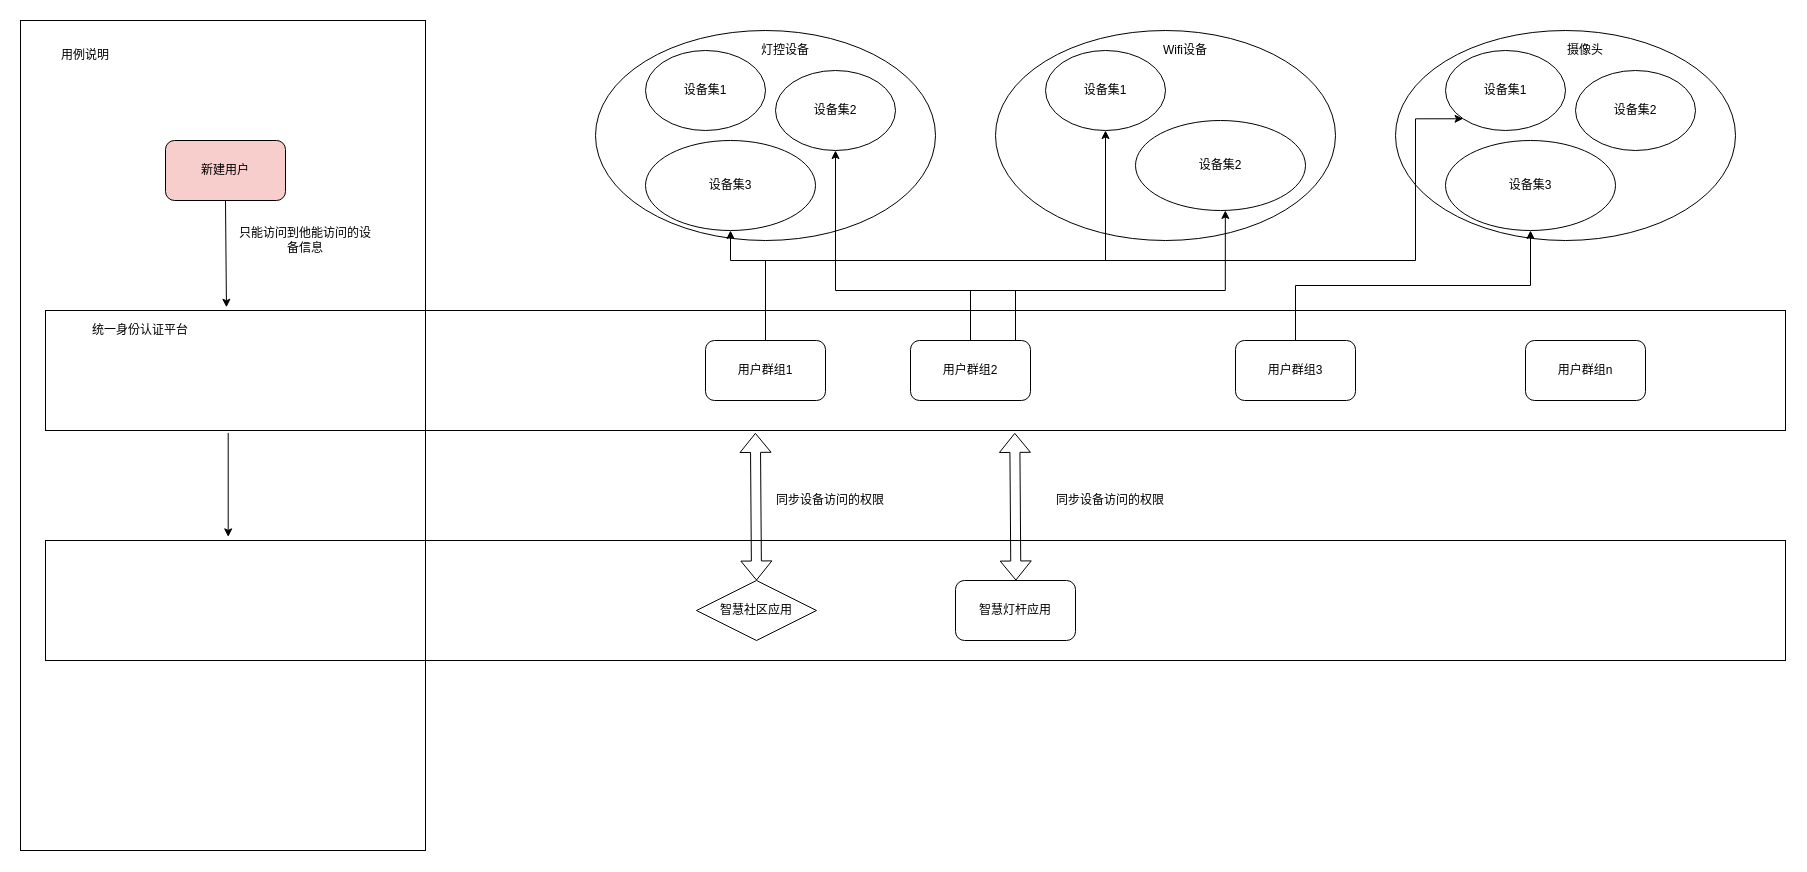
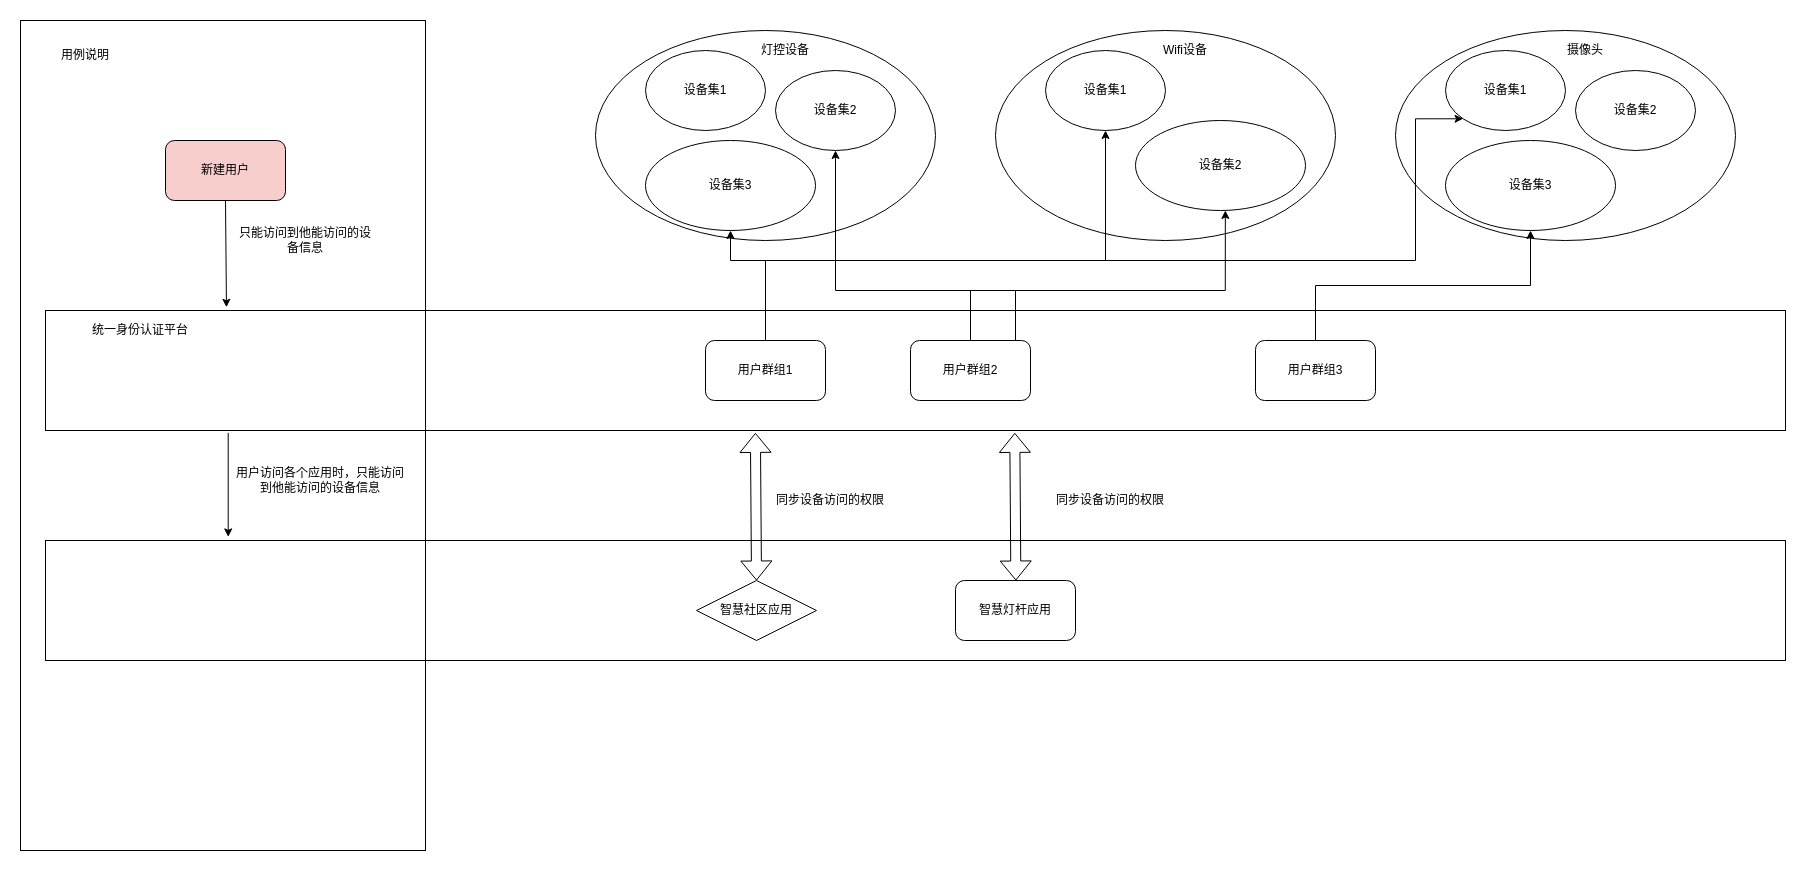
  <mxCell id="0" />
  <mxCell id="1" parent="0" />
  <mxCell id="2" value="" style="ellipse;whiteSpace=wrap;html=1;" vertex="1" parent="1"><mxGeometry x="595" y="30" width="340" height="210" as="geometry" /></mxCell>
  <mxCell id="3" value="设备集1" style="ellipse;whiteSpace=wrap;html=1;" vertex="1" parent="1"><mxGeometry x="645" y="50" width="120" height="80" as="geometry" /></mxCell>
  <mxCell id="4" value="设备集2" style="ellipse;whiteSpace=wrap;html=1;" vertex="1" parent="1"><mxGeometry x="775" y="70" width="120" height="80" as="geometry" /></mxCell>
  <mxCell id="5" value="设备集3" style="ellipse;whiteSpace=wrap;html=1;" vertex="1" parent="1"><mxGeometry x="645" y="140" width="170" height="90" as="geometry" /></mxCell>
  <mxCell id="6" value="灯控设备" style="text;html=1;strokeColor=none;fillColor=none;align=center;verticalAlign=middle;whiteSpace=wrap;rounded=0;" vertex="1" parent="1"><mxGeometry x="755" y="40" width="60" height="20" as="geometry" /></mxCell>
  <mxCell id="7" value="" style="ellipse;whiteSpace=wrap;html=1;" vertex="1" parent="1"><mxGeometry x="995" y="30" width="340" height="210" as="geometry" /></mxCell>
  <mxCell id="8" value="设备集1" style="ellipse;whiteSpace=wrap;html=1;" vertex="1" parent="1"><mxGeometry x="1045" y="50" width="120" height="80" as="geometry" /></mxCell>
  <mxCell id="9" value="设备集2" style="ellipse;whiteSpace=wrap;html=1;" vertex="1" parent="1"><mxGeometry x="1135" y="120" width="170" height="90" as="geometry" /></mxCell>
  <mxCell id="10" value="Wifi设备" style="text;html=1;strokeColor=none;fillColor=none;align=center;verticalAlign=middle;whiteSpace=wrap;rounded=0;" vertex="1" parent="1"><mxGeometry x="1155" y="40" width="60" height="20" as="geometry" /></mxCell>
  <mxCell id="11" value="" style="ellipse;whiteSpace=wrap;html=1;" vertex="1" parent="1"><mxGeometry x="1395" y="30" width="340" height="210" as="geometry" /></mxCell>
  <mxCell id="12" value="设备集1" style="ellipse;whiteSpace=wrap;html=1;" vertex="1" parent="1"><mxGeometry x="1445" y="50" width="120" height="80" as="geometry" /></mxCell>
  <mxCell id="13" value="设备集2" style="ellipse;whiteSpace=wrap;html=1;" vertex="1" parent="1"><mxGeometry x="1575" y="70" width="120" height="80" as="geometry" /></mxCell>
  <mxCell id="14" value="设备集3" style="ellipse;whiteSpace=wrap;html=1;" vertex="1" parent="1"><mxGeometry x="1445" y="140" width="170" height="90" as="geometry" /></mxCell>
  <mxCell id="15" value="摄像头" style="text;html=1;strokeColor=none;fillColor=none;align=center;verticalAlign=middle;whiteSpace=wrap;rounded=0;" vertex="1" parent="1"><mxGeometry x="1555" y="40" width="60" height="20" as="geometry" /></mxCell>
  <mxCell id="16" value="" style="rounded=0;whiteSpace=wrap;html=1;" vertex="1" parent="1"><mxGeometry x="45" y="310" width="1740" height="120" as="geometry" /></mxCell>
  <mxCell id="17" style="edgeStyle=orthogonalEdgeStyle;rounded=0;orthogonalLoop=1;jettySize=auto;html=1;exitX=0.5;exitY=0;exitDx=0;exitDy=0;" edge="1" parent="1" source="20" target="5"><mxGeometry relative="1" as="geometry"><Array as="points"><mxPoint x="765" y="260" /><mxPoint x="730" y="260" /></Array></mxGeometry></mxCell>
  <mxCell id="18" style="edgeStyle=orthogonalEdgeStyle;rounded=0;orthogonalLoop=1;jettySize=auto;html=1;exitX=0.5;exitY=0;exitDx=0;exitDy=0;entryX=0.5;entryY=1;entryDx=0;entryDy=0;" edge="1" parent="1" source="20" target="8"><mxGeometry relative="1" as="geometry"><Array as="points"><mxPoint x="765" y="260" /><mxPoint x="1105" y="260" /></Array></mxGeometry></mxCell>
  <mxCell id="19" style="edgeStyle=orthogonalEdgeStyle;rounded=0;orthogonalLoop=1;jettySize=auto;html=1;exitX=0.5;exitY=0;exitDx=0;exitDy=0;entryX=0;entryY=1;entryDx=0;entryDy=0;" edge="1" parent="1" source="20" target="12"><mxGeometry relative="1" as="geometry"><Array as="points"><mxPoint x="765" y="260" /><mxPoint x="1415" y="260" /><mxPoint x="1415" y="118" /></Array></mxGeometry></mxCell>
  <mxCell id="20" value="用户群组1" style="rounded=1;whiteSpace=wrap;html=1;" vertex="1" parent="1"><mxGeometry x="705" y="340" width="120" height="60" as="geometry" /></mxCell>
  <mxCell id="21" style="edgeStyle=orthogonalEdgeStyle;rounded=0;orthogonalLoop=1;jettySize=auto;html=1;exitX=0.5;exitY=0;exitDx=0;exitDy=0;" edge="1" parent="1" source="23" target="4"><mxGeometry relative="1" as="geometry"><Array as="points"><mxPoint x="1015" y="290" /><mxPoint x="835" y="290" /></Array></mxGeometry></mxCell>
  <mxCell id="22" style="edgeStyle=orthogonalEdgeStyle;rounded=0;orthogonalLoop=1;jettySize=auto;html=1;exitX=0.5;exitY=0;exitDx=0;exitDy=0;entryX=0.676;entryY=0.857;entryDx=0;entryDy=0;entryPerimeter=0;" edge="1" parent="1" source="23" target="7"><mxGeometry relative="1" as="geometry" /></mxCell>
  <mxCell id="23" value="用户群组2" style="rounded=1;whiteSpace=wrap;html=1;" vertex="1" parent="1"><mxGeometry x="910" y="340" width="120" height="60" as="geometry" /></mxCell>
  <mxCell id="24" style="edgeStyle=orthogonalEdgeStyle;rounded=0;orthogonalLoop=1;jettySize=auto;html=1;exitX=0.5;exitY=0;exitDx=0;exitDy=0;entryX=0.5;entryY=1;entryDx=0;entryDy=0;" edge="1" parent="1" source="25" target="14"><mxGeometry relative="1" as="geometry" /></mxCell>
- <mxCell id="25" value="用户群组3" style="rounded=1;whiteSpace=wrap;html=1;" vertex="1" parent="1"><mxGeometry x="1235" y="340" width="120" height="60" as="geometry" /></mxCell>
- <mxCell id="26" value="用户群组n" style="rounded=1;whiteSpace=wrap;html=1;" vertex="1" parent="1"><mxGeometry x="1525" y="340" width="120" height="60" as="geometry" /></mxCell>
+ <mxCell id="25" value="用户群组3" style="rounded=1;whiteSpace=wrap;html=1;" vertex="1" parent="1"><mxGeometry x="1255" y="340" width="120" height="60" as="geometry" /></mxCell>
  <mxCell id="27" value="" style="rounded=0;whiteSpace=wrap;html=1;" vertex="1" parent="1"><mxGeometry x="45" y="540" width="1740" height="120" as="geometry" /></mxCell>
  <mxCell id="28" value="" style="shape=flexArrow;endArrow=classic;startArrow=classic;html=1;entryX=0.408;entryY=1.02;entryDx=0;entryDy=0;entryPerimeter=0;exitX=0.5;exitY=0;exitDx=0;exitDy=0;" edge="1" parent="1" source="29" target="16"><mxGeometry width="100" height="100" relative="1" as="geometry"><mxPoint x="295" y="510" as="sourcePoint" /><mxPoint x="395" y="410" as="targetPoint" /></mxGeometry></mxCell>
  <mxCell id="29" value="智慧社区应用" style="rhombus;whiteSpace=wrap;html=1;" vertex="1" parent="1"><mxGeometry x="696" y="580" width="120" height="60" as="geometry" /></mxCell>
  <mxCell id="30" value="智慧灯杆应用" style="rounded=1;whiteSpace=wrap;html=1;" vertex="1" parent="1"><mxGeometry x="955" y="580" width="120" height="60" as="geometry" /></mxCell>
  <mxCell id="31" value="" style="shape=flexArrow;endArrow=classic;startArrow=classic;html=1;entryX=0.408;entryY=1.02;entryDx=0;entryDy=0;entryPerimeter=0;exitX=0.5;exitY=0;exitDx=0;exitDy=0;" edge="1" parent="1"><mxGeometry width="100" height="100" relative="1" as="geometry"><mxPoint x="1015.37" y="580" as="sourcePoint" /><mxPoint x="1014.29" y="432.4" as="targetPoint" /></mxGeometry></mxCell>
  <mxCell id="32" value="同步设备访问的权限" style="text;html=1;strokeColor=none;fillColor=none;align=center;verticalAlign=middle;whiteSpace=wrap;rounded=0;" vertex="1" parent="1"><mxGeometry x="765" y="490" width="130" height="20" as="geometry" /></mxCell>
  <mxCell id="33" value="同步设备访问的权限" style="text;html=1;strokeColor=none;fillColor=none;align=center;verticalAlign=middle;whiteSpace=wrap;rounded=0;" vertex="1" parent="1"><mxGeometry x="1045" y="490" width="130" height="20" as="geometry" /></mxCell>
  <mxCell id="34" value="新建用户" style="rounded=1;whiteSpace=wrap;html=1;fillColor=#f8cecc;" vertex="1" parent="1"><mxGeometry x="165" y="140" width="120" height="60" as="geometry" /></mxCell>
  <mxCell id="35" value="" style="endArrow=classic;html=1;exitX=0.5;exitY=1;exitDx=0;exitDy=0;entryX=0.104;entryY=-0.027;entryDx=0;entryDy=0;entryPerimeter=0;" edge="1" parent="1" source="34" target="16"><mxGeometry width="50" height="50" relative="1" as="geometry"><mxPoint x="485" y="470" as="sourcePoint" /><mxPoint x="535" y="420" as="targetPoint" /></mxGeometry></mxCell>
  <mxCell id="36" value="只能访问到他能访问的设备信息" style="text;html=1;strokeColor=none;fillColor=none;align=center;verticalAlign=middle;whiteSpace=wrap;rounded=0;" vertex="1" parent="1"><mxGeometry x="235" y="230" width="140" height="20" as="geometry" /></mxCell>
  <mxCell id="37" value="统一身份认证平台" style="text;html=1;strokeColor=none;fillColor=none;align=center;verticalAlign=middle;whiteSpace=wrap;rounded=0;" vertex="1" parent="1"><mxGeometry x="65" y="320" width="150" height="20" as="geometry" /></mxCell>
  <mxCell id="38" value="" style="endArrow=classic;html=1;exitX=0.105;exitY=1.02;exitDx=0;exitDy=0;exitPerimeter=0;entryX=0.105;entryY=-0.03;entryDx=0;entryDy=0;entryPerimeter=0;" edge="1" parent="1" source="16" target="27"><mxGeometry width="50" height="50" relative="1" as="geometry"><mxPoint x="485" y="420" as="sourcePoint" /><mxPoint x="535" y="370" as="targetPoint" /></mxGeometry></mxCell>
+ <mxCell id="39" value="用户访问各个应用时，只能访问到他能访问的设备信息" style="text;html=1;strokeColor=none;fillColor=none;align=center;verticalAlign=middle;whiteSpace=wrap;rounded=0;" vertex="1" parent="1"><mxGeometry x="235" y="470" width="170" height="20" as="geometry" /></mxCell>
  <mxCell id="40" value="" style="rounded=0;whiteSpace=wrap;html=1;fillColor=none;" vertex="1" parent="1"><mxGeometry x="20" y="20" width="405" height="830" as="geometry" /></mxCell>
  <mxCell id="41" value="用例说明" style="text;html=1;strokeColor=none;fillColor=none;align=center;verticalAlign=middle;whiteSpace=wrap;rounded=0;" vertex="1" parent="1"><mxGeometry x="45" y="45" width="80" height="20" as="geometry" /></mxCell>
